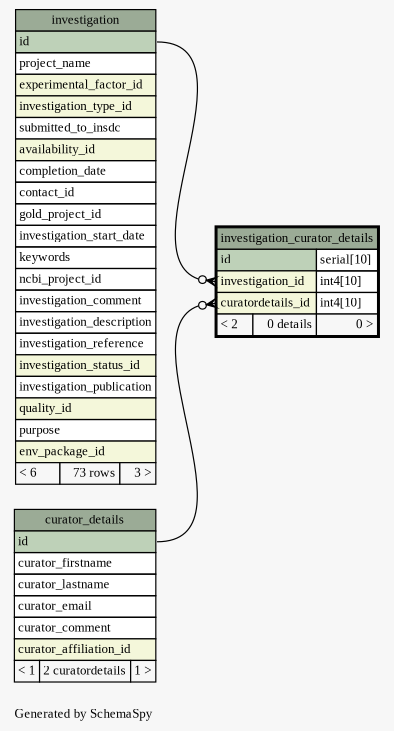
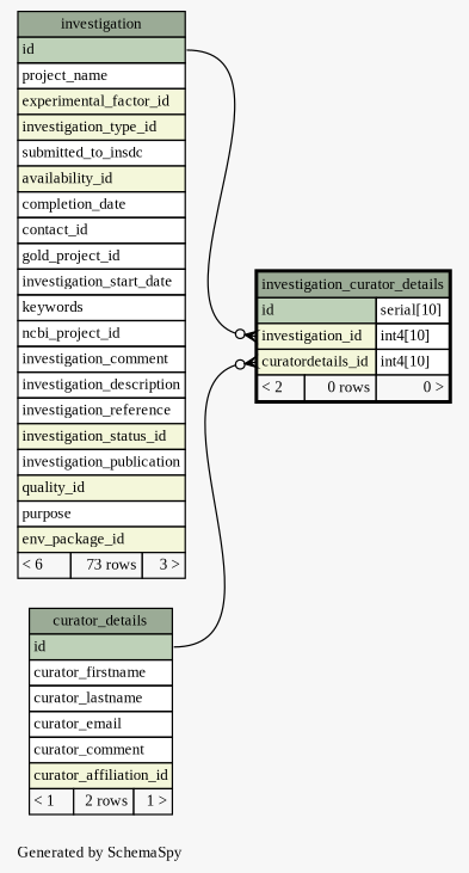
  digraph {
    bgcolor="#f7f7f7"
    fontname="Liberation Serif"
    fontsize=11
    label="\nGenerated by SchemaSpy"
    labeljust=l
    nodesep=0.18
    rankdir=RL
    ranksep=0.46
    node [fontname="Liberation Serif" fontsize=11 shape=plaintext]
    edge [arrowhead=none arrowsize=0.8 arrowtail=crowodot dir=back fontname="Liberation Serif" headport="id:e"]
-   n1 [label=<     <TABLE BORDER="2" CELLBORDER="1" CELLSPACING="0" BGCOLOR="#ffffff">       <TR><TD COLSPAN="3" BGCOLOR="#9bab96" ALIGN="CENTER">investigation_curator_details</TD></TR>       <TR><TD PORT="id" COLSPAN="2" BGCOLOR="#bed1b8" ALIGN="LEFT">id</TD><TD PORT="id.type" ALIGN="LEFT">serial[10]</TD></TR>       <TR><TD PORT="investigation_id" COLSPAN="2" BGCOLOR="#f4f7da" ALIGN="LEFT">investigation_id</TD><TD PORT="investigation_id.type" ALIGN="LEFT">int4[10]</TD></TR>       <TR><TD PORT="curatordetails_id" COLSPAN="2" BGCOLOR="#f4f7da" ALIGN="LEFT">curatordetails_id</TD><TD PORT="curatordetails_id.type" ALIGN="LEFT">int4[10]</TD></TR>       <TR><TD ALIGN="LEFT" BGCOLOR="#f7f7f7">&lt; 2</TD><TD ALIGN="RIGHT" BGCOLOR="#f7f7f7">0 details</TD><TD ALIGN="RIGHT" BGCOLOR="#f7f7f7">0 &gt;</TD></TR>     </TABLE>>]
-   n2 [label=<     <TABLE BORDER="0" CELLBORDER="1" CELLSPACING="0" BGCOLOR="#ffffff">       <TR><TD COLSPAN="3" BGCOLOR="#9bab96" ALIGN="CENTER">curator_details</TD></TR>       <TR><TD PORT="id" COLSPAN="3" BGCOLOR="#bed1b8" ALIGN="LEFT">id</TD></TR>       <TR><TD PORT="curator_firstname" COLSPAN="3" ALIGN="LEFT">curator_firstname</TD></TR>       <TR><TD PORT="curator_lastname" COLSPAN="3" ALIGN="LEFT">curator_lastname</TD></TR>       <TR><TD PORT="curator_email" COLSPAN="3" ALIGN="LEFT">curator_email</TD></TR>       <TR><TD PORT="curator_comment" COLSPAN="3" ALIGN="LEFT">curator_comment</TD></TR>       <TR><TD PORT="curator_affiliation_id" COLSPAN="3" BGCOLOR="#f4f7da" ALIGN="LEFT">curator_affiliation_id</TD></TR>       <TR><TD ALIGN="LEFT" BGCOLOR="#f7f7f7">&lt; 1</TD><TD ALIGN="RIGHT" BGCOLOR="#f7f7f7">2 curatordetails</TD><TD ALIGN="RIGHT" BGCOLOR="#f7f7f7">1 &gt;</TD></TR>     </TABLE>>]
+   n1 [label=<     <TABLE BORDER="2" CELLBORDER="1" CELLSPACING="0" BGCOLOR="#ffffff">       <TR><TD COLSPAN="3" BGCOLOR="#9bab96" ALIGN="CENTER">investigation_curator_details</TD></TR>       <TR><TD PORT="id" COLSPAN="2" BGCOLOR="#bed1b8" ALIGN="LEFT">id</TD><TD PORT="id.type" ALIGN="LEFT">serial[10]</TD></TR>       <TR><TD PORT="investigation_id" COLSPAN="2" BGCOLOR="#f4f7da" ALIGN="LEFT">investigation_id</TD><TD PORT="investigation_id.type" ALIGN="LEFT">int4[10]</TD></TR>       <TR><TD PORT="curatordetails_id" COLSPAN="2" BGCOLOR="#f4f7da" ALIGN="LEFT">curatordetails_id</TD><TD PORT="curatordetails_id.type" ALIGN="LEFT">int4[10]</TD></TR>       <TR><TD ALIGN="LEFT" BGCOLOR="#f7f7f7">&lt; 2</TD><TD ALIGN="RIGHT" BGCOLOR="#f7f7f7">0 rows</TD><TD ALIGN="RIGHT" BGCOLOR="#f7f7f7">0 &gt;</TD></TR>     </TABLE>>]
+   n2 [label=<     <TABLE BORDER="0" CELLBORDER="1" CELLSPACING="0" BGCOLOR="#ffffff">       <TR><TD COLSPAN="3" BGCOLOR="#9bab96" ALIGN="CENTER">curator_details</TD></TR>       <TR><TD PORT="id" COLSPAN="3" BGCOLOR="#bed1b8" ALIGN="LEFT">id</TD></TR>       <TR><TD PORT="curator_firstname" COLSPAN="3" ALIGN="LEFT">curator_firstname</TD></TR>       <TR><TD PORT="curator_lastname" COLSPAN="3" ALIGN="LEFT">curator_lastname</TD></TR>       <TR><TD PORT="curator_email" COLSPAN="3" ALIGN="LEFT">curator_email</TD></TR>       <TR><TD PORT="curator_comment" COLSPAN="3" ALIGN="LEFT">curator_comment</TD></TR>       <TR><TD PORT="curator_affiliation_id" COLSPAN="3" BGCOLOR="#f4f7da" ALIGN="LEFT">curator_affiliation_id</TD></TR>       <TR><TD ALIGN="LEFT" BGCOLOR="#f7f7f7">&lt; 1</TD><TD ALIGN="RIGHT" BGCOLOR="#f7f7f7">2 rows</TD><TD ALIGN="RIGHT" BGCOLOR="#f7f7f7">1 &gt;</TD></TR>     </TABLE>>]
    n3 [label=<     <TABLE BORDER="0" CELLBORDER="1" CELLSPACING="0" BGCOLOR="#ffffff">       <TR><TD COLSPAN="3" BGCOLOR="#9bab96" ALIGN="CENTER">investigation</TD></TR>       <TR><TD PORT="id" COLSPAN="3" BGCOLOR="#bed1b8" ALIGN="LEFT">id</TD></TR>       <TR><TD PORT="project_name" COLSPAN="3" ALIGN="LEFT">project_name</TD></TR>       <TR><TD PORT="experimental_factor_id" COLSPAN="3" BGCOLOR="#f4f7da" ALIGN="LEFT">experimental_factor_id</TD></TR>       <TR><TD PORT="investigation_type_id" COLSPAN="3" BGCOLOR="#f4f7da" ALIGN="LEFT">investigation_type_id</TD></TR>       <TR><TD PORT="submitted_to_insdc" COLSPAN="3" ALIGN="LEFT">submitted_to_insdc</TD></TR>       <TR><TD PORT="availability_id" COLSPAN="3" BGCOLOR="#f4f7da" ALIGN="LEFT">availability_id</TD></TR>       <TR><TD PORT="completion_date" COLSPAN="3" ALIGN="LEFT">completion_date</TD></TR>       <TR><TD PORT="contact_id" COLSPAN="3" ALIGN="LEFT">contact_id</TD></TR>       <TR><TD PORT="gold_project_id" COLSPAN="3" ALIGN="LEFT">gold_project_id</TD></TR>       <TR><TD PORT="investigation_start_date" COLSPAN="3" ALIGN="LEFT">investigation_start_date</TD></TR>       <TR><TD PORT="keywords" COLSPAN="3" ALIGN="LEFT">keywords</TD></TR>       <TR><TD PORT="ncbi_project_id" COLSPAN="3" ALIGN="LEFT">ncbi_project_id</TD></TR>       <TR><TD PORT="investigation_comment" COLSPAN="3" ALIGN="LEFT">investigation_comment</TD></TR>       <TR><TD PORT="investigation_description" COLSPAN="3" ALIGN="LEFT">investigation_description</TD></TR>       <TR><TD PORT="investigation_reference" COLSPAN="3" ALIGN="LEFT">investigation_reference</TD></TR>       <TR><TD PORT="investigation_status_id" COLSPAN="3" BGCOLOR="#f4f7da" ALIGN="LEFT">investigation_status_id</TD></TR>       <TR><TD PORT="investigation_publication" COLSPAN="3" ALIGN="LEFT">investigation_publication</TD></TR>       <TR><TD PORT="quality_id" COLSPAN="3" BGCOLOR="#f4f7da" ALIGN="LEFT">quality_id</TD></TR>       <TR><TD PORT="purpose" COLSPAN="3" ALIGN="LEFT">purpose</TD></TR>       <TR><TD PORT="env_package_id" COLSPAN="3" BGCOLOR="#f4f7da" ALIGN="LEFT">env_package_id</TD></TR>       <TR><TD ALIGN="LEFT" BGCOLOR="#f7f7f7">&lt; 6</TD><TD ALIGN="RIGHT" BGCOLOR="#f7f7f7">73 rows</TD><TD ALIGN="RIGHT" BGCOLOR="#f7f7f7">3 &gt;</TD></TR>     </TABLE>>]
    n1 -> n2 [tailport="curatordetails_id:w"]
    n1 -> n3 [tailport="investigation_id:w"]
  }
